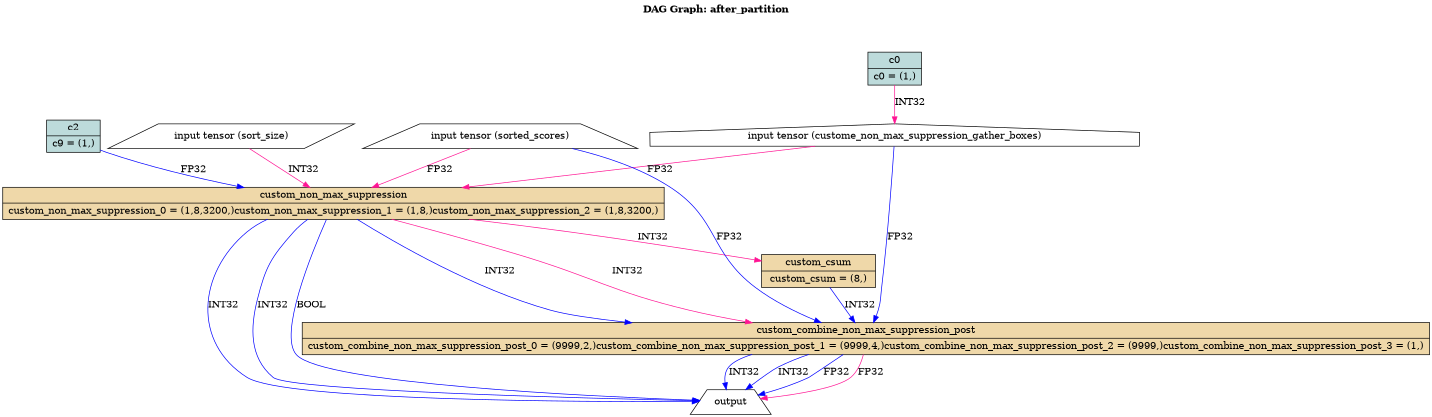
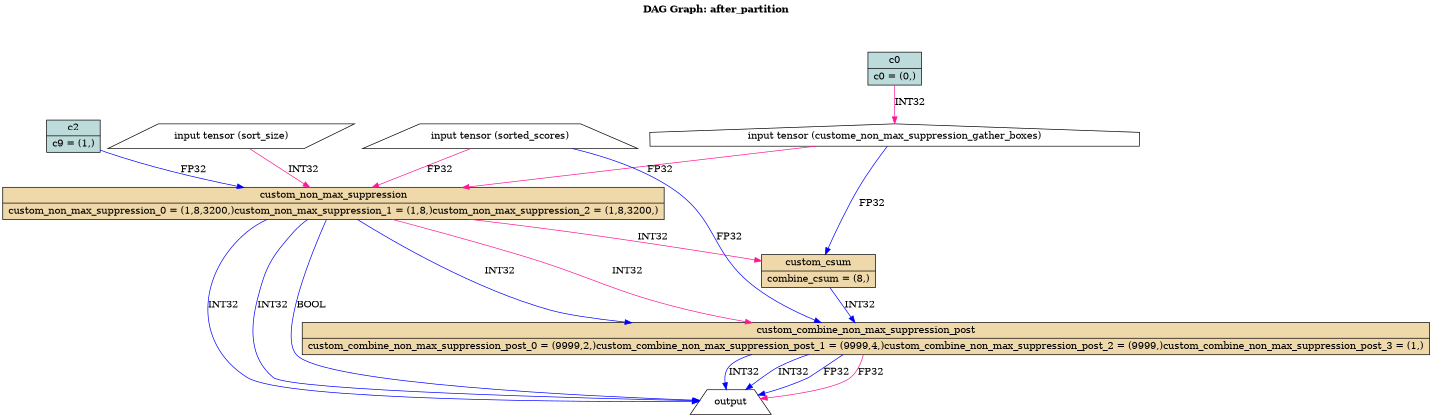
  digraph {
    label=<<b>DAG Graph: after_partition</b><br/><br/>>
    labelloc=t
    node [color="#000000" fillcolor="#ffffff" fontcolor="#000000" shape=record style="solid,filled"]
    edge [color=blue]
-   n1 [fillcolor="#bddbdb" label="{c0|{c0 = (1,)}}"]
+   n1 [fillcolor="#bddbdb" label="{c0|{c0 = (0,)}}"]
    n2 [label="input tensor (custome_non_max_suppression_gather_boxes)" shape=house color="" fontcolor="" style=""]
    n3 [fillcolor="#efd8a9" label="{custom_non_max_suppression|{custom_non_max_suppression_0 = (1,8,3200,)custom_non_max_suppression_1 = (1,8,)custom_non_max_suppression_2 = (1,8,3200,)}}"]
    n4 [fillcolor="#efd8a9" label="{custom_combine_non_max_suppression_post|{custom_combine_non_max_suppression_post_0 = (9999,2,)custom_combine_non_max_suppression_post_1 = (9999,4,)custom_combine_non_max_suppression_post_2 = (9999,)custom_combine_non_max_suppression_post_3 = (1,)}}"]
-   n5 [fillcolor="#efd8a9" label="{custom_csum|{custom_csum = (8,)}}"]
+   n5 [fillcolor="#efd8a9" label="{custom_csum|{combine_csum = (8,)}}"]
    n6 [label=output shape=trapezium color="" fillcolor="" fontcolor="" style=""]
    n7 [fillcolor="#bddbdb" label="{c2|{c9 = (1,)}}"]
    n8 [label="input tensor (sorted_scores)" shape=trapezium color="" fontcolor="" style=""]
    n9 [label="input tensor (sort_size)" shape=parallelogram color="" fontcolor="" style=""]
    n1 -> n2 [color=deeppink label=INT32]
    n2 -> n3 [color=deeppink label=FP32]
-   n2 -> n4 [label=FP32]
+   n2 -> n5 [label=FP32]
    n3 -> n4 [label=INT32]
    n3 -> n4 [color=deeppink label=INT32]
    n3 -> n5 [color=deeppink label=INT32]
    n3 -> n6 [label=INT32]
    n3 -> n6 [label=INT32]
    n3 -> n6 [label=BOOL]
    n4 -> n6 [label=INT32]
    n4 -> n6 [label=FP32]
    n4 -> n6 [color=deeppink label=FP32]
    n4 -> n6 [label=INT32]
    n5 -> n4 [label=INT32]
    n7 -> n3 [label=FP32]
    n8 -> n3 [color=deeppink label=FP32]
    n8 -> n4 [label=FP32]
    n9 -> n3 [color=deeppink label=INT32]
  }
